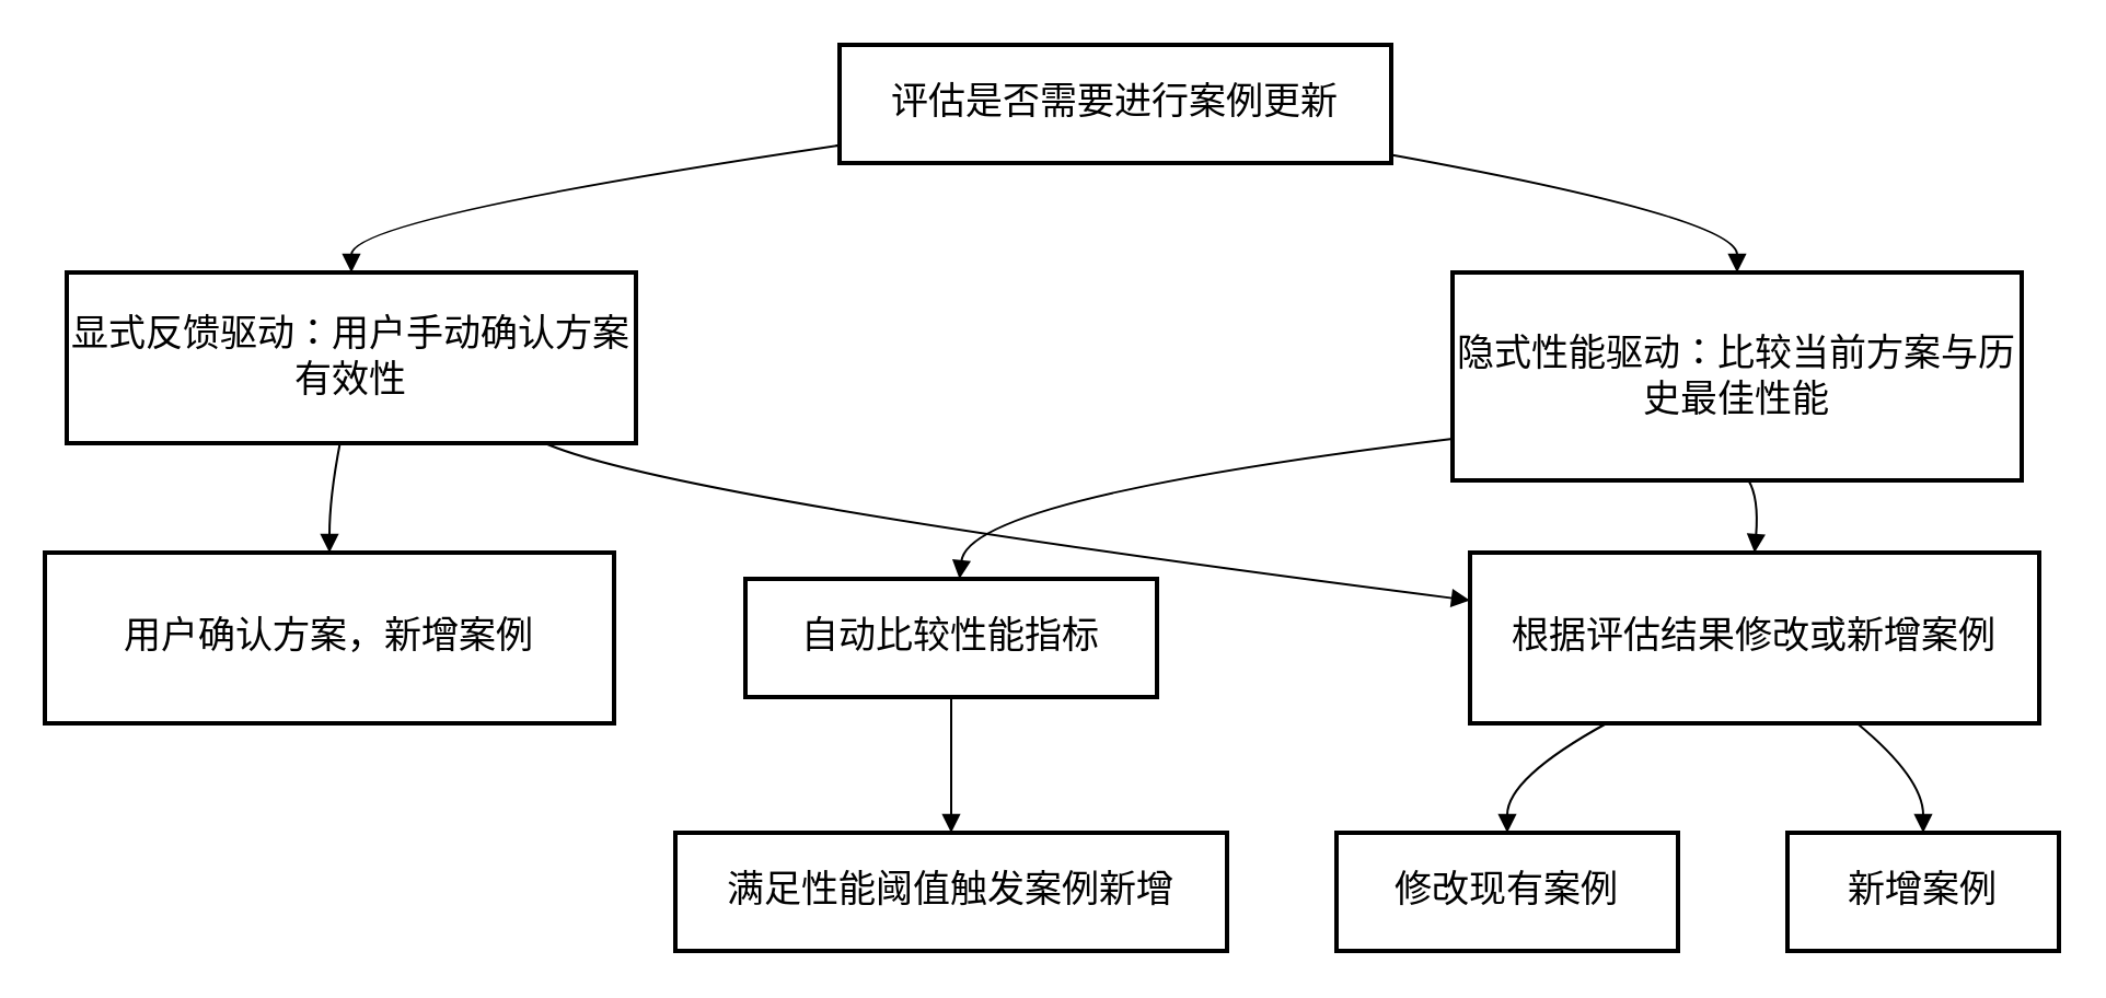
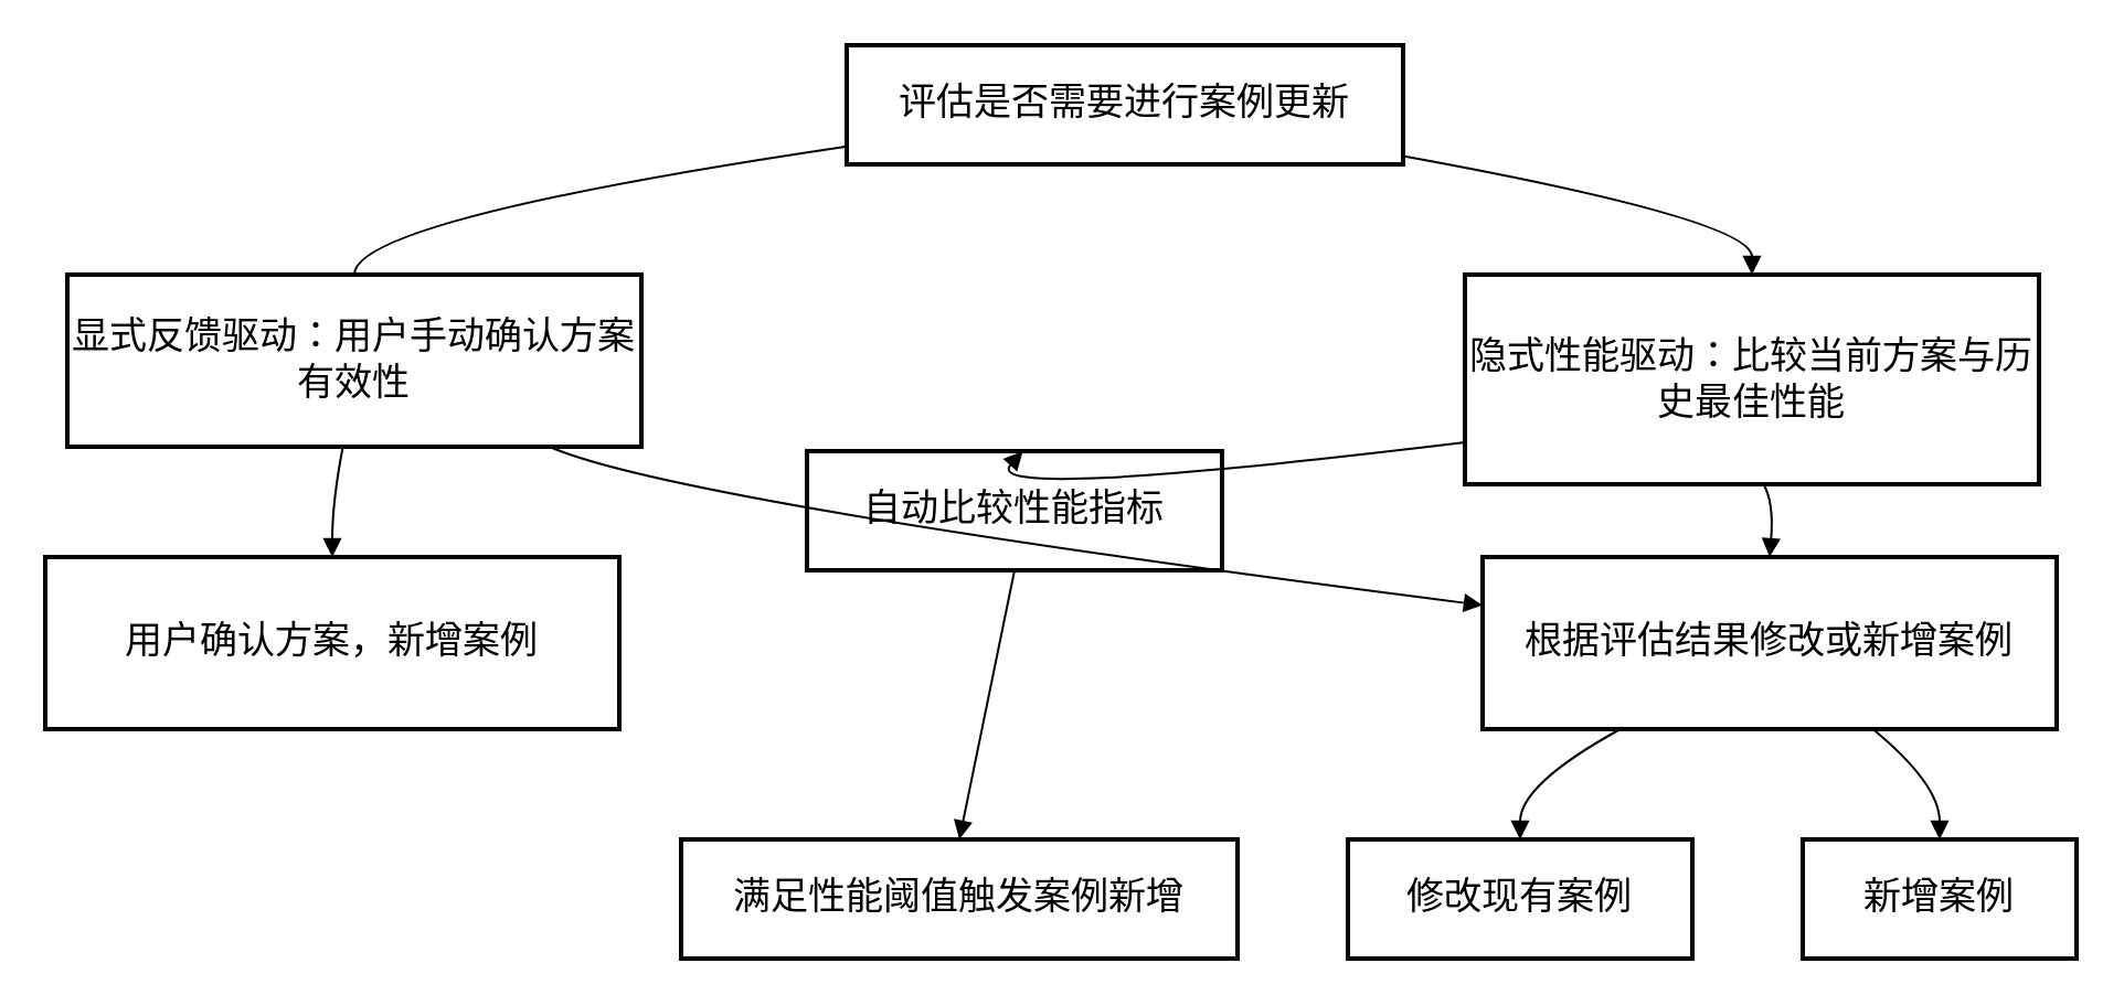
  <mxCell id="0" />
  <mxCell id="1" parent="0" />
  <mxCell id="2" value="评估是否需要进行案例更新" style="whiteSpace=wrap;strokeWidth=2;fontSize=17;fontFamily=华文宋体;" vertex="1" parent="1"><mxGeometry x="383" y="20" width="252" height="54" as="geometry" /></mxCell>
  <mxCell id="3" value="显式反馈驱动：用户手动确认方案有效性" style="whiteSpace=wrap;strokeWidth=2;fontSize=17;fontFamily=华文宋体;" vertex="1" parent="1"><mxGeometry x="30" y="124" width="260" height="78" as="geometry" /></mxCell>
  <mxCell id="4" value="隐式性能驱动：比较当前方案与历史最佳性能" style="whiteSpace=wrap;strokeWidth=2;fontSize=17;fontFamily=华文宋体;" vertex="1" parent="1"><mxGeometry x="663" y="124" width="260" height="95" as="geometry" /></mxCell>
- <mxCell id="5" value="自动比较性能指标" style="whiteSpace=wrap;strokeWidth=2;fontSize=17;fontFamily=华文宋体;" vertex="1" parent="1"><mxGeometry x="340" y="264" width="188" height="54" as="geometry" /></mxCell>
+ <mxCell id="5" value="自动比较性能指标" style="whiteSpace=wrap;strokeWidth=2;fontSize=17;fontFamily=华文宋体;" vertex="1" parent="1"><mxGeometry x="365" y="204" width="188" height="54" as="geometry" /></mxCell>
  <mxCell id="6" value="满足性能阈值触发案例新增" style="whiteSpace=wrap;strokeWidth=2;fontSize=17;fontFamily=华文宋体;" vertex="1" parent="1"><mxGeometry x="308" y="380" width="252" height="54" as="geometry" /></mxCell>
  <mxCell id="7" value="用户确认方案，新增案例" style="whiteSpace=wrap;strokeWidth=2;fontSize=17;fontFamily=华文宋体;" vertex="1" parent="1"><mxGeometry x="20" y="252" width="260" height="78" as="geometry" /></mxCell>
  <mxCell id="8" value="根据评估结果修改或新增案例" style="whiteSpace=wrap;strokeWidth=2;fontSize=17;fontFamily=华文宋体;" vertex="1" parent="1"><mxGeometry x="671" y="252" width="260" height="78" as="geometry" /></mxCell>
  <mxCell id="9" value="修改现有案例" style="whiteSpace=wrap;strokeWidth=2;fontSize=17;fontFamily=华文宋体;" vertex="1" parent="1"><mxGeometry x="610" y="380" width="156" height="54" as="geometry" /></mxCell>
  <mxCell id="10" value="新增案例" style="whiteSpace=wrap;strokeWidth=2;fontSize=17;fontFamily=华文宋体;" vertex="1" parent="1"><mxGeometry x="816" y="380" width="124" height="54" as="geometry" /></mxCell>
- <mxCell id="11" value="" style="curved=1;startArrow=none;endArrow=block;exitX=0;exitY=0.85;entryX=0.5;entryY=0;rounded=0;fontSize=17;fontFamily=华文宋体;" edge="1" parent="1" source="2" target="3"><mxGeometry relative="1" as="geometry"><Array as="points"><mxPoint x="160" y="99" /></Array></mxGeometry></mxCell>
+ <mxCell id="11" value="" style="curved=1;startArrow=none;endArrow=none;exitX=0;exitY=0.85;entryX=0.5;entryY=0;rounded=0;fontSize=17;fontFamily=华文宋体;" edge="1" parent="1" source="2" target="3"><mxGeometry relative="1" as="geometry"><Array as="points"><mxPoint x="160" y="99" /></Array></mxGeometry></mxCell>
  <mxCell id="12" value="" style="curved=1;startArrow=none;endArrow=block;exitX=1;exitY=0.93;entryX=0.5;entryY=0;rounded=0;fontSize=17;fontFamily=华文宋体;" edge="1" parent="1" source="2" target="4"><mxGeometry relative="1" as="geometry"><Array as="points"><mxPoint x="793" y="99" /></Array></mxGeometry></mxCell>
  <mxCell id="13" value="" style="curved=1;startArrow=none;endArrow=block;exitX=0;exitY=0.8;entryX=0.52;entryY=0;rounded=0;fontSize=17;fontFamily=华文宋体;" edge="1" parent="1" source="4" target="5"><mxGeometry relative="1" as="geometry"><Array as="points"><mxPoint x="442" y="227" /></Array></mxGeometry></mxCell>
  <mxCell id="14" value="" style="curved=1;startArrow=none;endArrow=block;exitX=0.5;exitY=1;entryX=0.5;entryY=0;rounded=0;fontSize=17;fontFamily=华文宋体;" edge="1" parent="1" source="5" target="6"><mxGeometry relative="1" as="geometry"><Array as="points" /></mxGeometry></mxCell>
  <mxCell id="15" value="" style="curved=1;startArrow=none;endArrow=block;exitX=0.48;exitY=1;entryX=0.5;entryY=0;rounded=0;fontSize=17;fontFamily=华文宋体;" edge="1" parent="1" source="3" target="7"><mxGeometry relative="1" as="geometry"><Array as="points"><mxPoint x="150" y="227" /></Array></mxGeometry></mxCell>
  <mxCell id="16" value="" style="curved=1;startArrow=none;endArrow=block;exitX=0.84;exitY=1;entryX=0;entryY=0.28;rounded=0;fontSize=17;fontFamily=华文宋体;" edge="1" parent="1" source="3" target="8"><mxGeometry relative="1" as="geometry"><Array as="points"><mxPoint x="305" y="227" /></Array></mxGeometry></mxCell>
  <mxCell id="17" value="" style="curved=1;startArrow=none;endArrow=block;exitX=0.52;exitY=1;entryX=0.5;entryY=0;rounded=0;fontSize=17;fontFamily=华文宋体;" edge="1" parent="1" source="4" target="8"><mxGeometry relative="1" as="geometry"><Array as="points"><mxPoint x="803" y="227" /></Array></mxGeometry></mxCell>
  <mxCell id="18" value="" style="curved=1;startArrow=none;endArrow=block;exitX=0.24;exitY=1;entryX=0.5;entryY=0;rounded=0;fontSize=17;fontFamily=华文宋体;" edge="1" parent="1" source="8" target="9"><mxGeometry relative="1" as="geometry"><Array as="points"><mxPoint x="688" y="355" /></Array></mxGeometry></mxCell>
  <mxCell id="19" value="" style="curved=1;startArrow=none;endArrow=block;exitX=0.68;exitY=1;entryX=0.5;entryY=0;rounded=0;fontSize=17;fontFamily=华文宋体;" edge="1" parent="1" source="8" target="10"><mxGeometry relative="1" as="geometry"><Array as="points"><mxPoint x="878" y="355" /></Array></mxGeometry></mxCell>
